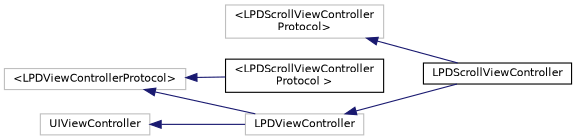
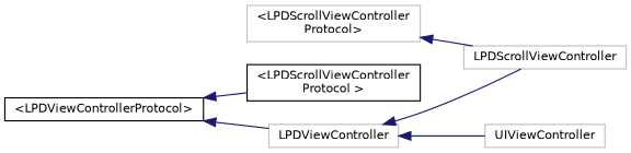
  digraph {
    rankdir=LR
    node [color=grey75 fillcolor=white fontname=Helvetica fontsize=10 shape=record style=filled]
    edge [color=midnightblue dir=back fontname=Helvetica fontsize=10 labelfontname=Helvetica labelfontsize=10 style=solid]
    n1 [height=0.2 label="\<LPDScrollViewController\lProtocol\>" width=0.4]
-   n2 [color=black height=0.2 label=LPDScrollViewController width=0.4]
-   n3 [height=0.2 label="\<LPDViewControllerProtocol\>" width=0.4]
+   n2 [height=0.2 label=LPDScrollViewController width=0.4]
+   n3 [color=black height=0.2 label="\<LPDViewControllerProtocol\>" width=0.4]
    n4 [color=black height=0.2 label="\<LPDScrollViewController\lProtocol \>" width=0.4]
    n5 [height=0.2 label=LPDViewController width=0.4]
    n6 [height=0.2 label=UIViewController width=0.4]
    n1 -> n2
    n3 -> n4
    n3 -> n5
    n5 -> n2
-   n6 -> n5
+   n5 -> n6
  }
